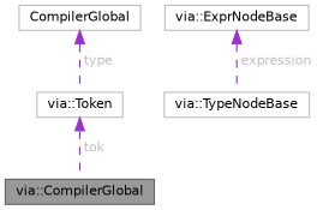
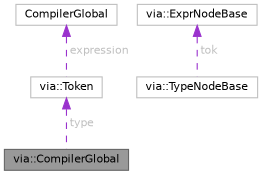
  digraph {
    node [color=grey75 fillcolor=white fontname=Helvetica fontsize=10 shape=box style=filled]
    edge [color=darkorchid3 dir=back fontcolor=grey fontname=Helvetica fontsize=10 labelfontname=Helvetica labelfontsize=10 style=dashed]
    n1 [color=gray40 fillcolor=grey60 fontcolor=black height=0.2 label="via::CompilerGlobal" width=0.4]
    n2 [height=0.2 label="via::Token" width=0.4]
    n3 [height=0.2 label=CompilerGlobal width=0.4]
    n4 [height=0.2 label="via::TypeNodeBase" width=0.4]
    n5 [height=0.2 label="via::ExprNodeBase" width=0.4]
-   n2 -> n1 [label=" tok"]
-   n3 -> n2 [label=" type"]
-   n5 -> n4 [label=" expression"]
+   n2 -> n1 [label=" type"]
+   n3 -> n2 [label=" expression"]
+   n5 -> n4 [label=" tok"]
  }
